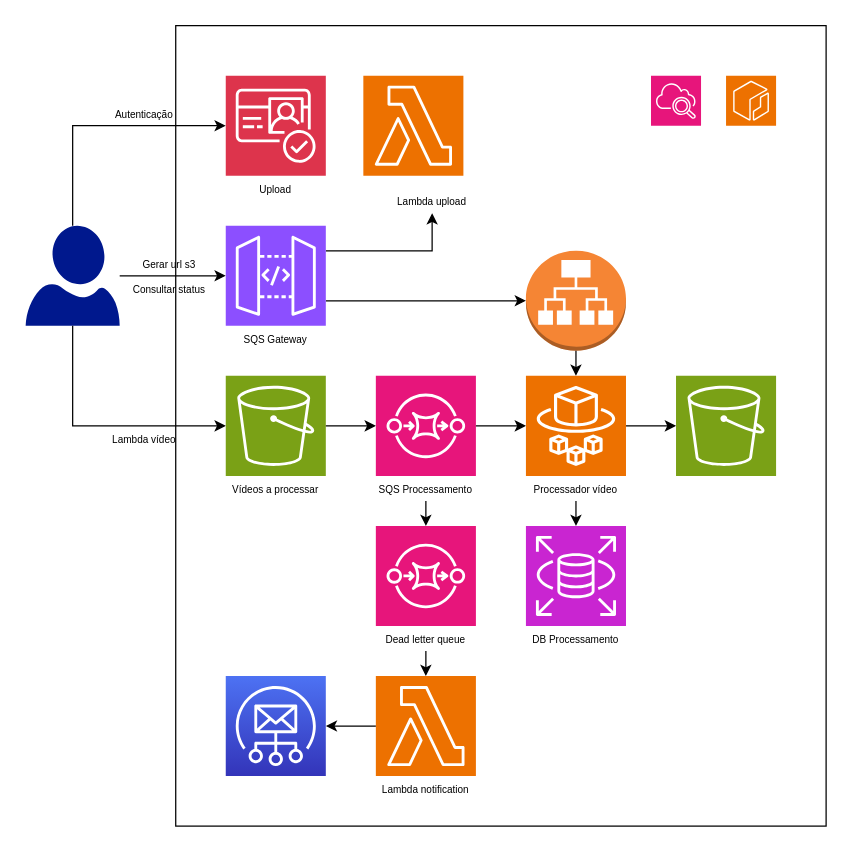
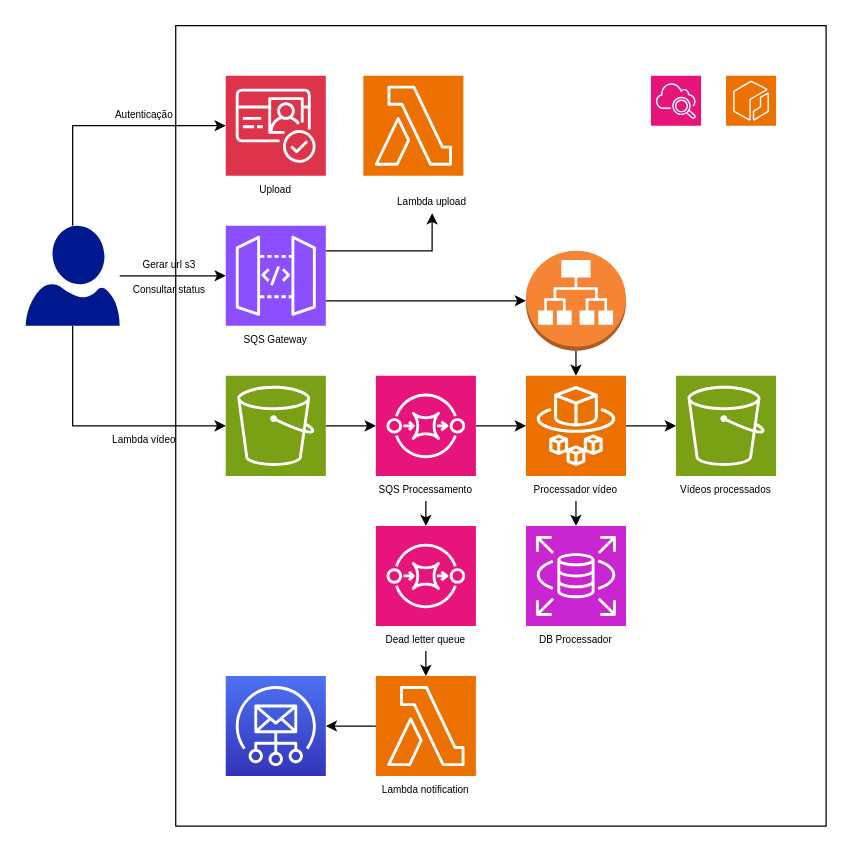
  <mxCell id="0" />
  <mxCell id="1" parent="0" />
  <mxCell id="2" value="" style="rounded=0;whiteSpace=wrap;html=1;" parent="1" vertex="1"><mxGeometry x="140" y="20" width="520" height="640" as="geometry" /></mxCell>
  <mxCell id="3" style="edgeStyle=orthogonalEdgeStyle;rounded=0;orthogonalLoop=1;jettySize=auto;html=1;" parent="1" source="4" target="8" edge="1"><mxGeometry relative="1" as="geometry" /></mxCell>
  <mxCell id="4" value="" style="sketch=0;aspect=fixed;pointerEvents=1;shadow=0;dashed=0;html=1;strokeColor=none;labelPosition=center;verticalLabelPosition=bottom;verticalAlign=top;align=center;fillColor=#00188D;shape=mxgraph.azure.user" parent="1" vertex="1"><mxGeometry x="20" y="180" width="75.2" height="80" as="geometry" /></mxCell>
  <mxCell id="5" value="" style="sketch=0;points=[[0,0,0],[0.25,0,0],[0.5,0,0],[0.75,0,0],[1,0,0],[0,1,0],[0.25,1,0],[0.5,1,0],[0.75,1,0],[1,1,0],[0,0.25,0],[0,0.5,0],[0,0.75,0],[1,0.25,0],[1,0.5,0],[1,0.75,0]];outlineConnect=0;fontColor=#232F3E;fillColor=#DD344C;strokeColor=#ffffff;dashed=0;verticalLabelPosition=bottom;verticalAlign=top;align=center;html=1;fontSize=12;fontStyle=0;aspect=fixed;shape=mxgraph.aws4.resourceIcon;resIcon=mxgraph.aws4.cognito;" parent="1" vertex="1"><mxGeometry x="180" y="60" width="80" height="80" as="geometry" /></mxCell>
  <mxCell id="6" style="edgeStyle=orthogonalEdgeStyle;rounded=0;orthogonalLoop=1;jettySize=auto;html=1;exitX=1;exitY=0.25;exitDx=0;exitDy=0;exitPerimeter=0;entryX=0.5;entryY=1;entryDx=0;entryDy=0;" edge="1" parent="1" source="8" target="26"><mxGeometry relative="1" as="geometry" /></mxCell>
  <mxCell id="7" style="edgeStyle=orthogonalEdgeStyle;rounded=0;orthogonalLoop=1;jettySize=auto;html=1;exitX=1;exitY=0.75;exitDx=0;exitDy=0;exitPerimeter=0;" edge="1" parent="1" source="8" target="21"><mxGeometry relative="1" as="geometry" /></mxCell>
  <mxCell id="8" value="" style="sketch=0;points=[[0,0,0],[0.25,0,0],[0.5,0,0],[0.75,0,0],[1,0,0],[0,1,0],[0.25,1,0],[0.5,1,0],[0.75,1,0],[1,1,0],[0,0.25,0],[0,0.5,0],[0,0.75,0],[1,0.25,0],[1,0.5,0],[1,0.75,0]];outlineConnect=0;fontColor=#232F3E;fillColor=#8C4FFF;strokeColor=#ffffff;dashed=0;verticalLabelPosition=bottom;verticalAlign=top;align=center;html=1;fontSize=12;fontStyle=0;aspect=fixed;shape=mxgraph.aws4.resourceIcon;resIcon=mxgraph.aws4.api_gateway;" parent="1" vertex="1"><mxGeometry x="180" y="180" width="80" height="80" as="geometry" /></mxCell>
  <mxCell id="9" value="" style="sketch=0;points=[[0,0,0],[0.25,0,0],[0.5,0,0],[0.75,0,0],[1,0,0],[0,1,0],[0.25,1,0],[0.5,1,0],[0.75,1,0],[1,1,0],[0,0.25,0],[0,0.5,0],[0,0.75,0],[1,0.25,0],[1,0.5,0],[1,0.75,0]];outlineConnect=0;fontColor=#232F3E;fillColor=#ED7100;strokeColor=#ffffff;dashed=0;verticalLabelPosition=bottom;verticalAlign=top;align=center;html=1;fontSize=12;fontStyle=0;aspect=fixed;shape=mxgraph.aws4.resourceIcon;resIcon=mxgraph.aws4.lambda;" parent="1" vertex="1"><mxGeometry x="290" y="60" width="80" height="80" as="geometry" /></mxCell>
  <mxCell id="10" value="" style="sketch=0;points=[[0,0,0],[0.25,0,0],[0.5,0,0],[0.75,0,0],[1,0,0],[0,1,0],[0.25,1,0],[0.5,1,0],[0.75,1,0],[1,1,0],[0,0.25,0],[0,0.5,0],[0,0.75,0],[1,0.25,0],[1,0.5,0],[1,0.75,0]];outlineConnect=0;fontColor=#232F3E;fillColor=#7AA116;strokeColor=#ffffff;dashed=0;verticalLabelPosition=bottom;verticalAlign=top;align=center;html=1;fontSize=12;fontStyle=0;aspect=fixed;shape=mxgraph.aws4.resourceIcon;resIcon=mxgraph.aws4.s3;" parent="1" vertex="1"><mxGeometry x="180" y="300" width="80" height="80" as="geometry" /></mxCell>
  <mxCell id="11" style="edgeStyle=orthogonalEdgeStyle;rounded=0;orthogonalLoop=1;jettySize=auto;html=1;exitX=0.5;exitY=1;exitDx=0;exitDy=0;exitPerimeter=0;entryX=0;entryY=0.5;entryDx=0;entryDy=0;entryPerimeter=0;" parent="1" source="4" target="10" edge="1"><mxGeometry relative="1" as="geometry" /></mxCell>
  <mxCell id="12" style="edgeStyle=orthogonalEdgeStyle;rounded=0;orthogonalLoop=1;jettySize=auto;html=1;exitX=0.5;exitY=0;exitDx=0;exitDy=0;exitPerimeter=0;entryX=0;entryY=0.5;entryDx=0;entryDy=0;entryPerimeter=0;" parent="1" source="4" target="5" edge="1"><mxGeometry relative="1" as="geometry" /></mxCell>
  <mxCell id="13" value="" style="sketch=0;points=[[0,0,0],[0.25,0,0],[0.5,0,0],[0.75,0,0],[1,0,0],[0,1,0],[0.25,1,0],[0.5,1,0],[0.75,1,0],[1,1,0],[0,0.25,0],[0,0.5,0],[0,0.75,0],[1,0.25,0],[1,0.5,0],[1,0.75,0]];outlineConnect=0;fontColor=#232F3E;fillColor=#E7157B;strokeColor=#ffffff;dashed=0;verticalLabelPosition=bottom;verticalAlign=top;align=center;html=1;fontSize=12;fontStyle=0;aspect=fixed;shape=mxgraph.aws4.resourceIcon;resIcon=mxgraph.aws4.sqs;" parent="1" vertex="1"><mxGeometry x="300" y="300" width="80" height="80" as="geometry" /></mxCell>
  <mxCell id="14" style="edgeStyle=orthogonalEdgeStyle;rounded=0;orthogonalLoop=1;jettySize=auto;html=1;exitX=1;exitY=0.5;exitDx=0;exitDy=0;exitPerimeter=0;entryX=0;entryY=0.5;entryDx=0;entryDy=0;entryPerimeter=0;" parent="1" source="10" target="13" edge="1"><mxGeometry relative="1" as="geometry" /></mxCell>
  <mxCell id="15" value="" style="sketch=0;points=[[0,0,0],[0.25,0,0],[0.5,0,0],[0.75,0,0],[1,0,0],[0,1,0],[0.25,1,0],[0.5,1,0],[0.75,1,0],[1,1,0],[0,0.25,0],[0,0.5,0],[0,0.75,0],[1,0.25,0],[1,0.5,0],[1,0.75,0]];outlineConnect=0;fontColor=#232F3E;fillColor=#ED7100;strokeColor=#ffffff;dashed=0;verticalLabelPosition=bottom;verticalAlign=top;align=center;html=1;fontSize=12;fontStyle=0;aspect=fixed;shape=mxgraph.aws4.resourceIcon;resIcon=mxgraph.aws4.fargate;" parent="1" vertex="1"><mxGeometry x="420" y="300" width="80" height="80" as="geometry" /></mxCell>
  <mxCell id="16" style="edgeStyle=orthogonalEdgeStyle;rounded=0;orthogonalLoop=1;jettySize=auto;html=1;exitX=1;exitY=0.5;exitDx=0;exitDy=0;exitPerimeter=0;entryX=0;entryY=0.5;entryDx=0;entryDy=0;entryPerimeter=0;" parent="1" source="13" target="15" edge="1"><mxGeometry relative="1" as="geometry" /></mxCell>
  <mxCell id="17" value="" style="sketch=0;points=[[0,0,0],[0.25,0,0],[0.5,0,0],[0.75,0,0],[1,0,0],[0,1,0],[0.25,1,0],[0.5,1,0],[0.75,1,0],[1,1,0],[0,0.25,0],[0,0.5,0],[0,0.75,0],[1,0.25,0],[1,0.5,0],[1,0.75,0]];outlineConnect=0;fontColor=#232F3E;fillColor=#E7157B;strokeColor=#ffffff;dashed=0;verticalLabelPosition=bottom;verticalAlign=top;align=center;html=1;fontSize=12;fontStyle=0;aspect=fixed;shape=mxgraph.aws4.resourceIcon;resIcon=mxgraph.aws4.sqs;" parent="1" vertex="1"><mxGeometry x="300" y="420" width="80" height="80" as="geometry" /></mxCell>
  <mxCell id="18" value="" style="sketch=0;points=[[0,0,0],[0.25,0,0],[0.5,0,0],[0.75,0,0],[1,0,0],[0,1,0],[0.25,1,0],[0.5,1,0],[0.75,1,0],[1,1,0],[0,0.25,0],[0,0.5,0],[0,0.75,0],[1,0.25,0],[1,0.5,0],[1,0.75,0]];outlineConnect=0;fontColor=#232F3E;fillColor=#ED7100;strokeColor=#ffffff;dashed=0;verticalLabelPosition=bottom;verticalAlign=top;align=center;html=1;fontSize=12;fontStyle=0;aspect=fixed;shape=mxgraph.aws4.resourceIcon;resIcon=mxgraph.aws4.lambda;" parent="1" vertex="1"><mxGeometry x="300" y="540" width="80" height="80" as="geometry" /></mxCell>
  <mxCell id="19" value="" style="sketch=0;points=[[0,0,0],[0.25,0,0],[0.5,0,0],[0.75,0,0],[1,0,0],[0,1,0],[0.25,1,0],[0.5,1,0],[0.75,1,0],[1,1,0],[0,0.25,0],[0,0.5,0],[0,0.75,0],[1,0.25,0],[1,0.5,0],[1,0.75,0]];outlineConnect=0;fontColor=#232F3E;gradientColor=#4D72F3;gradientDirection=north;fillColor=#3334B9;strokeColor=#ffffff;dashed=0;verticalLabelPosition=bottom;verticalAlign=top;align=center;html=1;fontSize=12;fontStyle=0;aspect=fixed;shape=mxgraph.aws4.resourceIcon;resIcon=mxgraph.aws4.simple_email_service;" parent="1" vertex="1"><mxGeometry x="180" y="540" width="80" height="80" as="geometry" /></mxCell>
  <mxCell id="20" style="edgeStyle=orthogonalEdgeStyle;rounded=0;orthogonalLoop=1;jettySize=auto;html=1;exitX=0;exitY=0.5;exitDx=0;exitDy=0;exitPerimeter=0;entryX=1;entryY=0.5;entryDx=0;entryDy=0;entryPerimeter=0;" parent="1" source="18" target="19" edge="1"><mxGeometry relative="1" as="geometry" /></mxCell>
  <mxCell id="21" value="" style="outlineConnect=0;dashed=0;verticalLabelPosition=bottom;verticalAlign=top;align=center;html=1;shape=mxgraph.aws3.application_load_balancer;fillColor=#F58534;gradientColor=none;" parent="1" vertex="1"><mxGeometry x="420" y="200" width="80" height="80" as="geometry" /></mxCell>
  <mxCell id="22" value="" style="sketch=0;points=[[0,0,0],[0.25,0,0],[0.5,0,0],[0.75,0,0],[1,0,0],[0,1,0],[0.25,1,0],[0.5,1,0],[0.75,1,0],[1,1,0],[0,0.25,0],[0,0.5,0],[0,0.75,0],[1,0.25,0],[1,0.5,0],[1,0.75,0]];outlineConnect=0;fontColor=#232F3E;fillColor=#7AA116;strokeColor=#ffffff;dashed=0;verticalLabelPosition=bottom;verticalAlign=top;align=center;html=1;fontSize=12;fontStyle=0;aspect=fixed;shape=mxgraph.aws4.resourceIcon;resIcon=mxgraph.aws4.s3;" parent="1" vertex="1"><mxGeometry x="540" y="300" width="80" height="80" as="geometry" /></mxCell>
  <mxCell id="23" style="edgeStyle=orthogonalEdgeStyle;rounded=0;orthogonalLoop=1;jettySize=auto;html=1;exitX=1;exitY=0.5;exitDx=0;exitDy=0;exitPerimeter=0;entryX=0;entryY=0.5;entryDx=0;entryDy=0;entryPerimeter=0;" parent="1" source="15" target="22" edge="1"><mxGeometry relative="1" as="geometry" /></mxCell>
  <mxCell id="24" value="&lt;font style=&quot;font-size: 8px;&quot;&gt;Autenticação&lt;/font&gt;" style="text;html=1;align=center;verticalAlign=middle;whiteSpace=wrap;rounded=0;" parent="1" vertex="1"><mxGeometry x="60" y="80" width="110" height="20" as="geometry" /></mxCell>
  <mxCell id="25" value="&lt;font style=&quot;font-size: 8px;&quot;&gt;Lambda vídeo&lt;/font&gt;" style="text;html=1;align=center;verticalAlign=middle;whiteSpace=wrap;rounded=0;" parent="1" vertex="1"><mxGeometry x="60" y="340" width="110" height="20" as="geometry" /></mxCell>
  <mxCell id="26" value="&lt;font style=&quot;font-size: 8px;&quot;&gt;Lambda upload&lt;/font&gt;" style="text;html=1;align=center;verticalAlign=middle;whiteSpace=wrap;rounded=0;" parent="1" vertex="1"><mxGeometry x="305" y="150" width="80" height="20" as="geometry" /></mxCell>
  <mxCell id="27" value="&lt;font style=&quot;font-size: 8px;&quot;&gt;Processador vídeo&lt;/font&gt;" style="text;html=1;align=center;verticalAlign=middle;whiteSpace=wrap;rounded=0;" parent="1" vertex="1"><mxGeometry x="420" y="380" width="80" height="20" as="geometry" /></mxCell>
  <mxCell id="28" value="&lt;font style=&quot;font-size: 8px;&quot;&gt;Lambda notification&lt;/font&gt;" style="text;html=1;align=center;verticalAlign=middle;whiteSpace=wrap;rounded=0;" parent="1" vertex="1"><mxGeometry x="300" y="620" width="80" height="20" as="geometry" /></mxCell>
  <mxCell id="29" value="&lt;font style=&quot;font-size: 8px;&quot;&gt;Dead letter queue&lt;/font&gt;" style="text;html=1;align=center;verticalAlign=middle;whiteSpace=wrap;rounded=0;" parent="1" vertex="1"><mxGeometry x="300" y="500" width="80" height="20" as="geometry" /></mxCell>
  <mxCell id="30" style="edgeStyle=orthogonalEdgeStyle;rounded=0;orthogonalLoop=1;jettySize=auto;html=1;exitX=0.5;exitY=1;exitDx=0;exitDy=0;entryX=0.5;entryY=0;entryDx=0;entryDy=0;entryPerimeter=0;" parent="1" source="29" target="18" edge="1"><mxGeometry relative="1" as="geometry" /></mxCell>
  <mxCell id="31" value="&lt;font style=&quot;font-size: 8px;&quot;&gt;SQS Processamento&lt;/font&gt;" style="text;html=1;align=center;verticalAlign=middle;whiteSpace=wrap;rounded=0;" parent="1" vertex="1"><mxGeometry x="300" y="380" width="80" height="20" as="geometry" /></mxCell>
- <mxCell id="33" value="&lt;font style=&quot;font-size: 8px;&quot;&gt;Vídeos a processar&lt;/font&gt;" style="text;html=1;align=center;verticalAlign=middle;whiteSpace=wrap;rounded=0;" parent="1" vertex="1"><mxGeometry x="180" y="380" width="80" height="20" as="geometry" /></mxCell>
+ <mxCell id="32" value="&lt;font style=&quot;font-size: 8px;&quot;&gt;Vídeos processados&lt;/font&gt;" style="text;html=1;align=center;verticalAlign=middle;whiteSpace=wrap;rounded=0;" parent="1" vertex="1"><mxGeometry x="540" y="380" width="80" height="20" as="geometry" /></mxCell>
  <mxCell id="34" style="edgeStyle=orthogonalEdgeStyle;rounded=0;orthogonalLoop=1;jettySize=auto;html=1;exitX=0.5;exitY=1;exitDx=0;exitDy=0;entryX=0.5;entryY=0;entryDx=0;entryDy=0;entryPerimeter=0;" parent="1" source="31" target="17" edge="1"><mxGeometry relative="1" as="geometry" /></mxCell>
  <mxCell id="35" value="&lt;font style=&quot;font-size: 8px;&quot;&gt;Gerar url s3&lt;/font&gt;" style="text;html=1;align=center;verticalAlign=middle;whiteSpace=wrap;rounded=0;" parent="1" vertex="1"><mxGeometry x="100" y="200" width="70" height="20" as="geometry" /></mxCell>
  <mxCell id="36" value="&lt;font style=&quot;font-size: 8px;&quot;&gt;Consultar status&lt;/font&gt;" style="text;html=1;align=center;verticalAlign=middle;whiteSpace=wrap;rounded=0;" parent="1" vertex="1"><mxGeometry x="100" y="220" width="70" height="20" as="geometry" /></mxCell>
  <mxCell id="37" value="&lt;font style=&quot;font-size: 8px;&quot;&gt;SQS Gateway&lt;/font&gt;" style="text;html=1;align=center;verticalAlign=middle;whiteSpace=wrap;rounded=0;" parent="1" vertex="1"><mxGeometry x="180" y="260" width="80" height="20" as="geometry" /></mxCell>
  <mxCell id="38" value="&lt;font style=&quot;font-size: 8px;&quot;&gt;Upload&lt;/font&gt;" style="text;html=1;align=center;verticalAlign=middle;whiteSpace=wrap;rounded=0;" parent="1" vertex="1"><mxGeometry x="180" y="140" width="80" height="20" as="geometry" /></mxCell>
  <mxCell id="39" value="" style="sketch=0;points=[[0,0,0],[0.25,0,0],[0.5,0,0],[0.75,0,0],[1,0,0],[0,1,0],[0.25,1,0],[0.5,1,0],[0.75,1,0],[1,1,0],[0,0.25,0],[0,0.5,0],[0,0.75,0],[1,0.25,0],[1,0.5,0],[1,0.75,0]];outlineConnect=0;fontColor=#232F3E;fillColor=#ED7100;strokeColor=#ffffff;dashed=0;verticalLabelPosition=bottom;verticalAlign=top;align=center;html=1;fontSize=12;fontStyle=0;aspect=fixed;shape=mxgraph.aws4.resourceIcon;resIcon=mxgraph.aws4.ecr;" parent="1" vertex="1"><mxGeometry x="580" y="60" width="40" height="40" as="geometry" /></mxCell>
  <mxCell id="40" value="" style="sketch=0;points=[[0,0,0],[0.25,0,0],[0.5,0,0],[0.75,0,0],[1,0,0],[0,1,0],[0.25,1,0],[0.5,1,0],[0.75,1,0],[1,1,0],[0,0.25,0],[0,0.5,0],[0,0.75,0],[1,0.25,0],[1,0.5,0],[1,0.75,0]];points=[[0,0,0],[0.25,0,0],[0.5,0,0],[0.75,0,0],[1,0,0],[0,1,0],[0.25,1,0],[0.5,1,0],[0.75,1,0],[1,1,0],[0,0.25,0],[0,0.5,0],[0,0.75,0],[1,0.25,0],[1,0.5,0],[1,0.75,0]];outlineConnect=0;fontColor=#232F3E;fillColor=#E7157B;strokeColor=#ffffff;dashed=0;verticalLabelPosition=bottom;verticalAlign=top;align=center;html=1;fontSize=12;fontStyle=0;aspect=fixed;shape=mxgraph.aws4.resourceIcon;resIcon=mxgraph.aws4.cloudwatch_2;" parent="1" vertex="1"><mxGeometry x="520" y="60" width="40" height="40" as="geometry" /></mxCell>
  <mxCell id="41" style="edgeStyle=orthogonalEdgeStyle;rounded=0;orthogonalLoop=1;jettySize=auto;html=1;exitX=0.5;exitY=1;exitDx=0;exitDy=0;exitPerimeter=0;entryX=0.5;entryY=0;entryDx=0;entryDy=0;entryPerimeter=0;" edge="1" parent="1" source="21" target="15"><mxGeometry relative="1" as="geometry" /></mxCell>
  <mxCell id="42" value="" style="sketch=0;points=[[0,0,0],[0.25,0,0],[0.5,0,0],[0.75,0,0],[1,0,0],[0,1,0],[0.25,1,0],[0.5,1,0],[0.75,1,0],[1,1,0],[0,0.25,0],[0,0.5,0],[0,0.75,0],[1,0.25,0],[1,0.5,0],[1,0.75,0]];outlineConnect=0;fontColor=#232F3E;fillColor=#C925D1;strokeColor=#ffffff;dashed=0;verticalLabelPosition=bottom;verticalAlign=top;align=center;html=1;fontSize=12;fontStyle=0;aspect=fixed;shape=mxgraph.aws4.resourceIcon;resIcon=mxgraph.aws4.rds;" vertex="1" parent="1"><mxGeometry x="420" y="420" width="80" height="80" as="geometry" /></mxCell>
  <mxCell id="43" style="edgeStyle=orthogonalEdgeStyle;rounded=0;orthogonalLoop=1;jettySize=auto;html=1;exitX=0.5;exitY=1;exitDx=0;exitDy=0;entryX=0.5;entryY=0;entryDx=0;entryDy=0;entryPerimeter=0;" edge="1" parent="1" source="27" target="42"><mxGeometry relative="1" as="geometry" /></mxCell>
- <mxCell id="44" value="&lt;span style=&quot;font-size: 8px;&quot;&gt;DB Processamento&lt;/span&gt;" style="text;html=1;align=center;verticalAlign=middle;whiteSpace=wrap;rounded=0;" vertex="1" parent="1"><mxGeometry x="420" y="500" width="80" height="20" as="geometry" /></mxCell>
+ <mxCell id="44" value="&lt;span style=&quot;font-size: 8px;&quot;&gt;DB Processador&lt;/span&gt;" style="text;html=1;align=center;verticalAlign=middle;whiteSpace=wrap;rounded=0;" vertex="1" parent="1"><mxGeometry x="420" y="500" width="80" height="20" as="geometry" /></mxCell>
